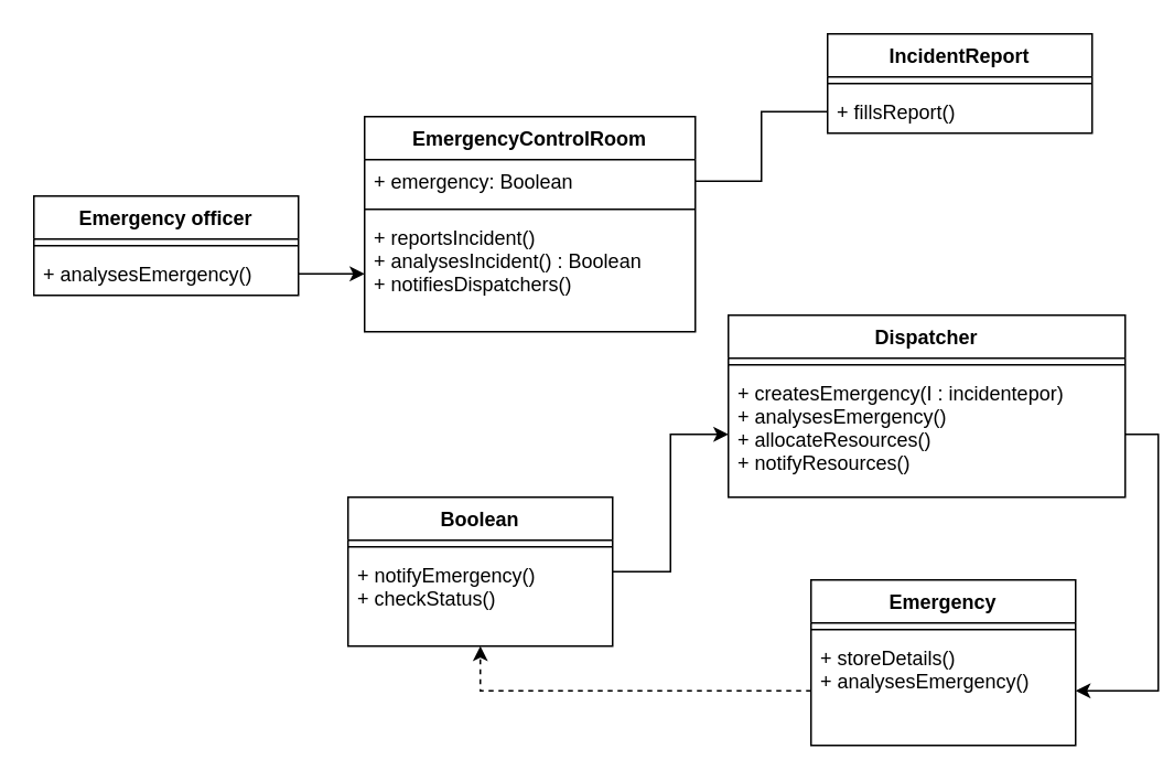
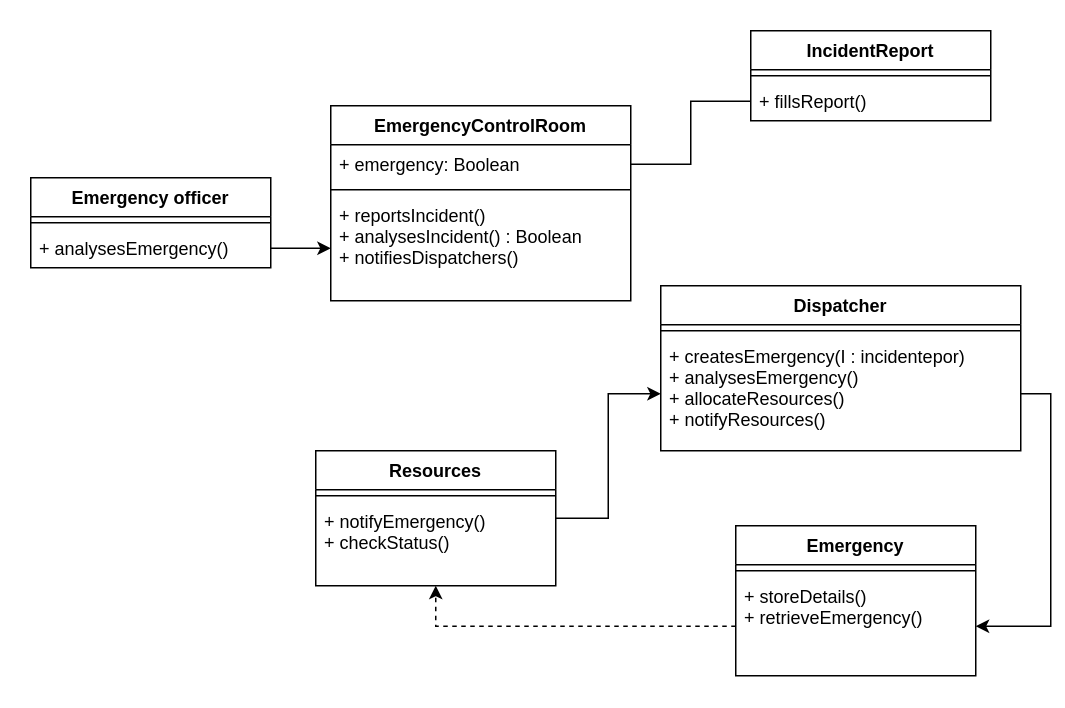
  <mxCell id="0" />
  <mxCell id="1" parent="0" />
  <mxCell id="2" value="Emergency officer" style="swimlane;fontStyle=1;align=center;verticalAlign=top;childLayout=stackLayout;horizontal=1;startSize=26;horizontalStack=0;resizeParent=1;resizeParentMax=0;resizeLast=0;collapsible=1;marginBottom=0;" vertex="1" parent="1"><mxGeometry x="20" y="118" width="160" height="60" as="geometry" /></mxCell>
  <mxCell id="3" value="" style="line;strokeWidth=1;fillColor=none;align=left;verticalAlign=middle;spacingTop=-1;spacingLeft=3;spacingRight=3;rotatable=0;labelPosition=right;points=[];portConstraint=eastwest;" vertex="1" parent="2"><mxGeometry y="26" width="160" height="8" as="geometry" /></mxCell>
  <mxCell id="4" value="+ analysesEmergency()" style="text;strokeColor=none;fillColor=none;align=left;verticalAlign=top;spacingLeft=4;spacingRight=4;overflow=hidden;rotatable=0;points=[[0,0.5],[1,0.5]];portConstraint=eastwest;" vertex="1" parent="2"><mxGeometry y="34" width="160" height="26" as="geometry" /></mxCell>
  <mxCell id="5" value="EmergencyControlRoom" style="swimlane;fontStyle=1;align=center;verticalAlign=top;childLayout=stackLayout;horizontal=1;startSize=26;horizontalStack=0;resizeParent=1;resizeParentMax=0;resizeLast=0;collapsible=1;marginBottom=0;" vertex="1" parent="1"><mxGeometry x="220" y="70" width="200" height="130" as="geometry" /></mxCell>
  <mxCell id="6" value="+ emergency: Boolean" style="text;strokeColor=none;fillColor=none;align=left;verticalAlign=top;spacingLeft=4;spacingRight=4;overflow=hidden;rotatable=0;points=[[0,0.5],[1,0.5]];portConstraint=eastwest;" vertex="1" parent="5"><mxGeometry y="26" width="200" height="26" as="geometry" /></mxCell>
  <mxCell id="7" value="" style="line;strokeWidth=1;fillColor=none;align=left;verticalAlign=middle;spacingTop=-1;spacingLeft=3;spacingRight=3;rotatable=0;labelPosition=right;points=[];portConstraint=eastwest;" vertex="1" parent="5"><mxGeometry y="52" width="200" height="8" as="geometry" /></mxCell>
  <mxCell id="8" value="+ reportsIncident()&#10;+ analysesIncident() : Boolean&#10;+ notifiesDispatchers()&#10;" style="text;strokeColor=none;fillColor=none;align=left;verticalAlign=top;spacingLeft=4;spacingRight=4;overflow=hidden;rotatable=0;points=[[0,0.5],[1,0.5]];portConstraint=eastwest;" vertex="1" parent="5"><mxGeometry y="60" width="200" height="70" as="geometry" /></mxCell>
  <mxCell id="9" value="IncidentReport" style="swimlane;fontStyle=1;align=center;verticalAlign=top;childLayout=stackLayout;horizontal=1;startSize=26;horizontalStack=0;resizeParent=1;resizeParentMax=0;resizeLast=0;collapsible=1;marginBottom=0;" vertex="1" parent="1"><mxGeometry x="500" y="20" width="160" height="60" as="geometry" /></mxCell>
  <mxCell id="10" value="" style="line;strokeWidth=1;fillColor=none;align=left;verticalAlign=middle;spacingTop=-1;spacingLeft=3;spacingRight=3;rotatable=0;labelPosition=right;points=[];portConstraint=eastwest;" vertex="1" parent="9"><mxGeometry y="26" width="160" height="8" as="geometry" /></mxCell>
  <mxCell id="11" value="+ fillsReport()" style="text;strokeColor=none;fillColor=none;align=left;verticalAlign=top;spacingLeft=4;spacingRight=4;overflow=hidden;rotatable=0;points=[[0,0.5],[1,0.5]];portConstraint=eastwest;" vertex="1" parent="9"><mxGeometry y="34" width="160" height="26" as="geometry" /></mxCell>
  <mxCell id="12" style="edgeStyle=orthogonalEdgeStyle;rounded=0;orthogonalLoop=1;jettySize=auto;html=1;entryX=0;entryY=0.5;entryDx=0;entryDy=0;" edge="1" parent="1" source="4" target="8"><mxGeometry relative="1" as="geometry" /></mxCell>
  <mxCell id="13" value="Dispatcher" style="swimlane;fontStyle=1;align=center;verticalAlign=top;childLayout=stackLayout;horizontal=1;startSize=26;horizontalStack=0;resizeParent=1;resizeParentMax=0;resizeLast=0;collapsible=1;marginBottom=0;" vertex="1" parent="1"><mxGeometry x="440" y="190" width="240" height="110" as="geometry" /></mxCell>
  <mxCell id="14" value="" style="line;strokeWidth=1;fillColor=none;align=left;verticalAlign=middle;spacingTop=-1;spacingLeft=3;spacingRight=3;rotatable=0;labelPosition=right;points=[];portConstraint=eastwest;" vertex="1" parent="13"><mxGeometry y="26" width="240" height="8" as="geometry" /></mxCell>
  <mxCell id="15" value="+ createsEmergency(I : incidentepor)&#10;+ analysesEmergency()&#10;+ allocateResources()&#10;+ notifyResources()" style="text;strokeColor=none;fillColor=none;align=left;verticalAlign=top;spacingLeft=4;spacingRight=4;overflow=hidden;rotatable=0;points=[[0,0.5],[1,0.5]];portConstraint=eastwest;" vertex="1" parent="13"><mxGeometry y="34" width="240" height="76" as="geometry" /></mxCell>
  <mxCell id="16" value="Emergency" style="swimlane;fontStyle=1;align=center;verticalAlign=top;childLayout=stackLayout;horizontal=1;startSize=26;horizontalStack=0;resizeParent=1;resizeParentMax=0;resizeLast=0;collapsible=1;marginBottom=0;" vertex="1" parent="1"><mxGeometry x="490" y="350" width="160" height="100" as="geometry" /></mxCell>
  <mxCell id="17" value="" style="line;strokeWidth=1;fillColor=none;align=left;verticalAlign=middle;spacingTop=-1;spacingLeft=3;spacingRight=3;rotatable=0;labelPosition=right;points=[];portConstraint=eastwest;" vertex="1" parent="16"><mxGeometry y="26" width="160" height="8" as="geometry" /></mxCell>
- <mxCell id="18" value="+ storeDetails()&#10;+ analysesEmergency()" style="text;strokeColor=none;fillColor=none;align=left;verticalAlign=top;spacingLeft=4;spacingRight=4;overflow=hidden;rotatable=0;points=[[0,0.5],[1,0.5]];portConstraint=eastwest;" vertex="1" parent="16"><mxGeometry y="34" width="160" height="66" as="geometry" /></mxCell>
+ <mxCell id="18" value="+ storeDetails()&#10;+ retrieveEmergency()" style="text;strokeColor=none;fillColor=none;align=left;verticalAlign=top;spacingLeft=4;spacingRight=4;overflow=hidden;rotatable=0;points=[[0,0.5],[1,0.5]];portConstraint=eastwest;" vertex="1" parent="16"><mxGeometry y="34" width="160" height="66" as="geometry" /></mxCell>
  <mxCell id="19" style="edgeStyle=orthogonalEdgeStyle;rounded=0;orthogonalLoop=1;jettySize=auto;html=1;entryX=0;entryY=0.5;entryDx=0;entryDy=0;endArrow=none;" edge="1" parent="1" source="6" target="11"><mxGeometry relative="1" as="geometry" /></mxCell>
  <mxCell id="20" style="edgeStyle=orthogonalEdgeStyle;rounded=0;orthogonalLoop=1;jettySize=auto;html=1;" edge="1" parent="1" source="21" target="15"><mxGeometry relative="1" as="geometry" /></mxCell>
- <mxCell id="21" value="Boolean" style="swimlane;fontStyle=1;align=center;verticalAlign=top;childLayout=stackLayout;horizontal=1;startSize=26;horizontalStack=0;resizeParent=1;resizeParentMax=0;resizeLast=0;collapsible=1;marginBottom=0;" vertex="1" parent="1"><mxGeometry x="210" y="300" width="160" height="90" as="geometry" /></mxCell>
+ <mxCell id="21" value="Resources" style="swimlane;fontStyle=1;align=center;verticalAlign=top;childLayout=stackLayout;horizontal=1;startSize=26;horizontalStack=0;resizeParent=1;resizeParentMax=0;resizeLast=0;collapsible=1;marginBottom=0;" vertex="1" parent="1"><mxGeometry x="210" y="300" width="160" height="90" as="geometry" /></mxCell>
  <mxCell id="22" value="" style="line;strokeWidth=1;fillColor=none;align=left;verticalAlign=middle;spacingTop=-1;spacingLeft=3;spacingRight=3;rotatable=0;labelPosition=right;points=[];portConstraint=eastwest;" vertex="1" parent="21"><mxGeometry y="26" width="160" height="8" as="geometry" /></mxCell>
  <mxCell id="23" value="+ notifyEmergency()&#10;+ checkStatus()" style="text;strokeColor=none;fillColor=none;align=left;verticalAlign=top;spacingLeft=4;spacingRight=4;overflow=hidden;rotatable=0;points=[[0,0.5],[1,0.5]];portConstraint=eastwest;" vertex="1" parent="21"><mxGeometry y="34" width="160" height="56" as="geometry" /></mxCell>
  <mxCell id="24" style="edgeStyle=orthogonalEdgeStyle;rounded=0;orthogonalLoop=1;jettySize=auto;html=1;entryX=0.5;entryY=1;entryDx=0;entryDy=0;entryPerimeter=0;dashed=1;" edge="1" parent="1" source="18" target="23"><mxGeometry relative="1" as="geometry" /></mxCell>
  <mxCell id="25" style="edgeStyle=orthogonalEdgeStyle;rounded=0;orthogonalLoop=1;jettySize=auto;html=1;entryX=1;entryY=0.5;entryDx=0;entryDy=0;" edge="1" parent="1" source="15" target="18"><mxGeometry relative="1" as="geometry" /></mxCell>
